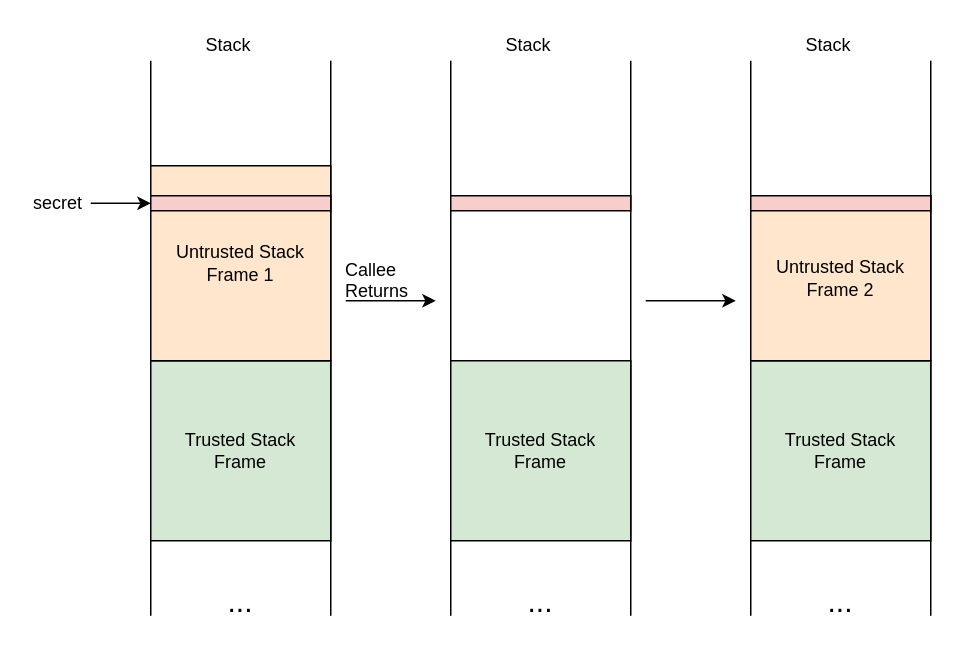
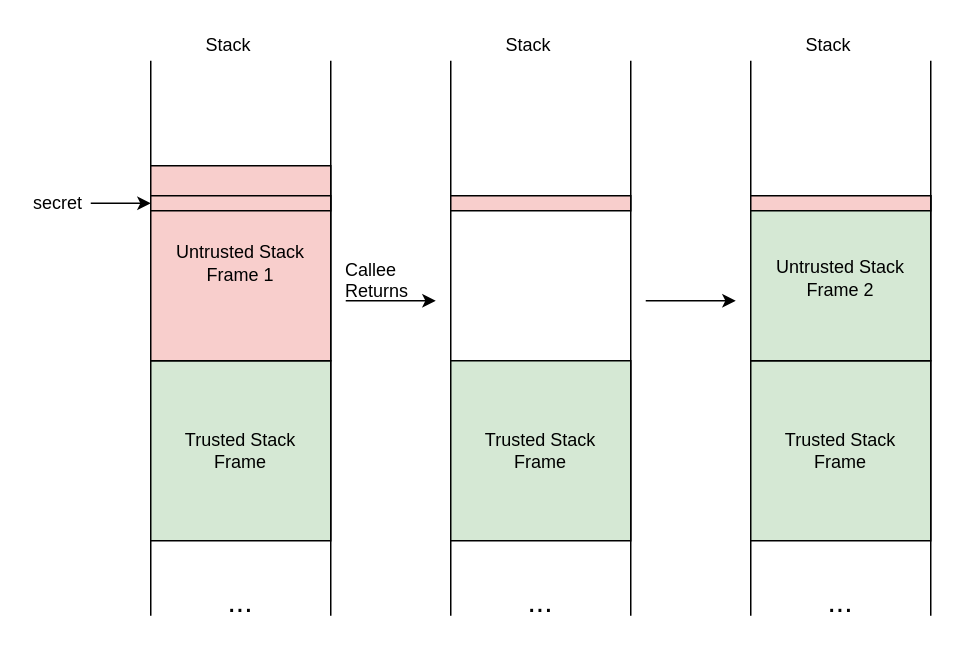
  <mxCell id="0" />
  <mxCell id="1" parent="0" />
  <mxCell id="2" value="" style="endArrow=none;html=1;" edge="1" parent="1"><mxGeometry width="50" height="50" relative="1" as="geometry"><mxPoint x="100" y="410" as="sourcePoint" /><mxPoint x="100" y="40" as="targetPoint" /></mxGeometry></mxCell>
  <mxCell id="3" value="" style="endArrow=none;html=1;" edge="1" parent="1"><mxGeometry width="50" height="50" relative="1" as="geometry"><mxPoint x="220" y="410" as="sourcePoint" /><mxPoint x="220" y="40" as="targetPoint" /></mxGeometry></mxCell>
  <mxCell id="4" value="Trusted Stack&lt;br&gt;Frame" style="rounded=0;whiteSpace=wrap;html=1;strokeColor=#000000;fillColor=#d5e8d4;" vertex="1" parent="1"><mxGeometry x="100" y="240" width="120" height="120" as="geometry" /></mxCell>
- <mxCell id="5" value="Untrusted Stack&lt;br&gt;Frame 1" style="rounded=0;whiteSpace=wrap;html=1;strokeColor=#000000;fillColor=#ffe6cc;" vertex="1" parent="1"><mxGeometry x="100" y="110" width="120" height="130" as="geometry" /></mxCell>
+ <mxCell id="5" value="Untrusted Stack&lt;br&gt;Frame 1" style="rounded=0;whiteSpace=wrap;html=1;strokeColor=#000000;fillColor=#f8cecc;" vertex="1" parent="1"><mxGeometry x="100" y="110" width="120" height="130" as="geometry" /></mxCell>
  <mxCell id="6" value="" style="rounded=0;whiteSpace=wrap;html=1;strokeColor=#000000;fillColor=#f8cecc;" vertex="1" parent="1"><mxGeometry x="100" y="130" width="120" height="10" as="geometry" /></mxCell>
  <mxCell id="7" value="" style="endArrow=classic;html=1;entryX=0;entryY=0.5;entryDx=0;entryDy=0;" edge="1" parent="1" target="6"><mxGeometry width="50" height="50" relative="1" as="geometry"><mxPoint x="60" y="135" as="sourcePoint" /><mxPoint x="70" y="120" as="targetPoint" /></mxGeometry></mxCell>
  <mxCell id="8" value="secret" style="text;html=1;resizable=0;points=[];autosize=1;align=left;verticalAlign=top;spacingTop=-4;" vertex="1" parent="1"><mxGeometry x="20" y="125" width="50" height="20" as="geometry" /></mxCell>
  <mxCell id="9" value="" style="endArrow=none;html=1;" edge="1" parent="1"><mxGeometry width="50" height="50" relative="1" as="geometry"><mxPoint x="300" y="410" as="sourcePoint" /><mxPoint x="300" y="40" as="targetPoint" /></mxGeometry></mxCell>
  <mxCell id="10" value="" style="endArrow=none;html=1;" edge="1" parent="1"><mxGeometry width="50" height="50" relative="1" as="geometry"><mxPoint x="420" y="410" as="sourcePoint" /><mxPoint x="420" y="40" as="targetPoint" /></mxGeometry></mxCell>
  <mxCell id="11" value="Trusted Stack&lt;br&gt;Frame" style="rounded=0;whiteSpace=wrap;html=1;strokeColor=#000000;fillColor=#d5e8d4;" vertex="1" parent="1"><mxGeometry x="300" y="240" width="120" height="120" as="geometry" /></mxCell>
  <mxCell id="12" value="" style="rounded=0;whiteSpace=wrap;html=1;strokeColor=#000000;fillColor=#f8cecc;" vertex="1" parent="1"><mxGeometry x="300" y="130" width="120" height="10" as="geometry" /></mxCell>
  <mxCell id="13" value="" style="endArrow=classic;html=1;" edge="1" parent="1"><mxGeometry width="50" height="50" relative="1" as="geometry"><mxPoint x="230" y="200" as="sourcePoint" /><mxPoint x="290" y="200" as="targetPoint" /></mxGeometry></mxCell>
  <mxCell id="14" value="" style="endArrow=none;html=1;" edge="1" parent="1"><mxGeometry width="50" height="50" relative="1" as="geometry"><mxPoint x="500" y="410" as="sourcePoint" /><mxPoint x="500" y="40" as="targetPoint" /></mxGeometry></mxCell>
  <mxCell id="15" value="" style="endArrow=none;html=1;" edge="1" parent="1"><mxGeometry width="50" height="50" relative="1" as="geometry"><mxPoint x="620" y="410" as="sourcePoint" /><mxPoint x="620" y="40" as="targetPoint" /></mxGeometry></mxCell>
  <mxCell id="16" value="Trusted Stack&lt;br&gt;Frame" style="rounded=0;whiteSpace=wrap;html=1;strokeColor=#000000;fillColor=#d5e8d4;" vertex="1" parent="1"><mxGeometry x="500" y="240" width="120" height="120" as="geometry" /></mxCell>
- <mxCell id="17" value="Untrusted Stack&lt;br&gt;Frame 2" style="rounded=0;whiteSpace=wrap;html=1;strokeColor=#000000;fillColor=#ffe6cc;" vertex="1" parent="1"><mxGeometry x="500" y="130" width="120" height="110" as="geometry" /></mxCell>
+ <mxCell id="17" value="Untrusted Stack&lt;br&gt;Frame 2" style="rounded=0;whiteSpace=wrap;html=1;strokeColor=#000000;fillColor=#d5e8d4;" vertex="1" parent="1"><mxGeometry x="500" y="130" width="120" height="110" as="geometry" /></mxCell>
  <mxCell id="18" value="" style="rounded=0;whiteSpace=wrap;html=1;strokeColor=#000000;fillColor=#f8cecc;" vertex="1" parent="1"><mxGeometry x="500" y="130" width="120" height="10" as="geometry" /></mxCell>
  <mxCell id="19" value="" style="endArrow=classic;html=1;" edge="1" parent="1"><mxGeometry width="50" height="50" relative="1" as="geometry"><mxPoint x="430" y="200" as="sourcePoint" /><mxPoint x="490" y="200" as="targetPoint" /></mxGeometry></mxCell>
  <mxCell id="20" value="Callee&lt;br&gt;Returns" style="text;html=1;resizable=0;points=[];autosize=1;align=left;verticalAlign=top;spacingTop=-4;" vertex="1" parent="1"><mxGeometry x="228" y="170" width="60" height="30" as="geometry" /></mxCell>
  <mxCell id="21" value="Stack&lt;br&gt;" style="text;html=1;resizable=0;points=[];autosize=1;align=left;verticalAlign=top;spacingTop=-4;" vertex="1" parent="1"><mxGeometry x="135" y="20" width="50" height="20" as="geometry" /></mxCell>
  <mxCell id="22" value="Stack&lt;br&gt;" style="text;html=1;resizable=0;points=[];autosize=1;align=left;verticalAlign=top;spacingTop=-4;" vertex="1" parent="1"><mxGeometry x="535" y="20" width="50" height="20" as="geometry" /></mxCell>
  <mxCell id="23" value="Stack&lt;br&gt;" style="text;html=1;resizable=0;points=[];autosize=1;align=left;verticalAlign=top;spacingTop=-4;" vertex="1" parent="1"><mxGeometry x="335" y="20" width="50" height="20" as="geometry" /></mxCell>
  <mxCell id="24" value="..." style="text;html=1;strokeColor=none;fillColor=none;align=center;verticalAlign=middle;whiteSpace=wrap;rounded=0;fontSize=20;" vertex="1" parent="1"><mxGeometry x="140" y="390" width="40" height="20" as="geometry" /></mxCell>
  <mxCell id="25" value="..." style="text;html=1;strokeColor=none;fillColor=none;align=center;verticalAlign=middle;whiteSpace=wrap;rounded=0;fontSize=20;" vertex="1" parent="1"><mxGeometry x="340" y="390" width="40" height="20" as="geometry" /></mxCell>
  <mxCell id="26" value="..." style="text;html=1;strokeColor=none;fillColor=none;align=center;verticalAlign=middle;whiteSpace=wrap;rounded=0;fontSize=20;" vertex="1" parent="1"><mxGeometry x="540" y="390" width="40" height="20" as="geometry" /></mxCell>
